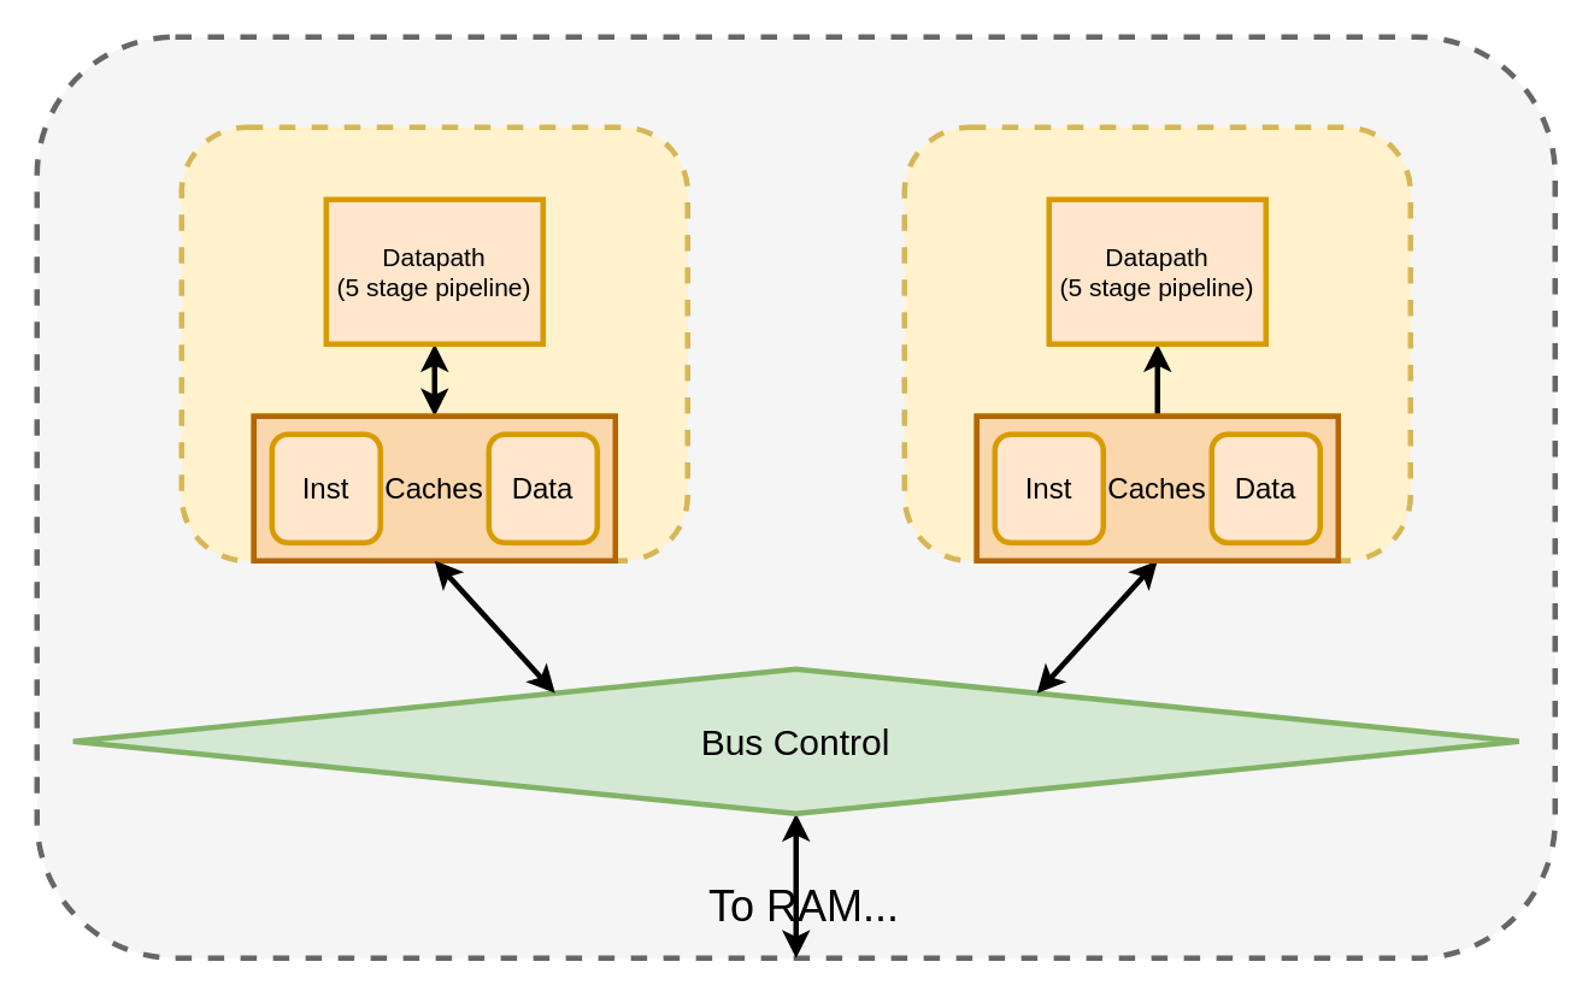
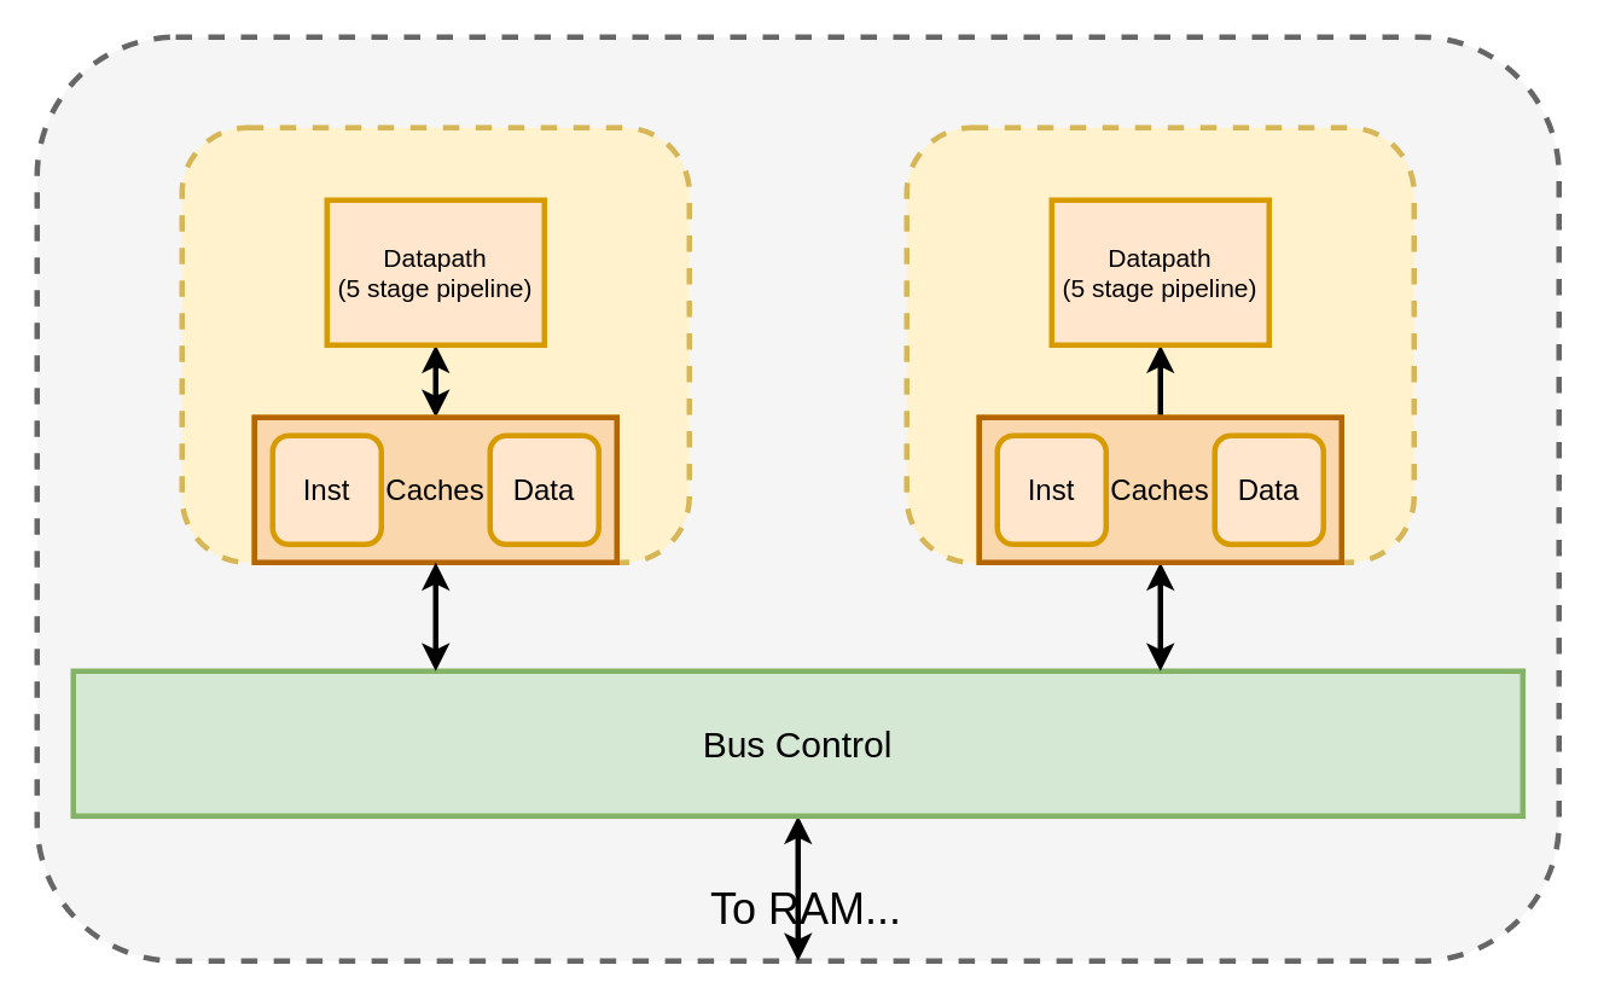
  <mxCell id="0" />
  <mxCell id="1" parent="0" />
  <mxCell id="2" value="" style="rounded=1;whiteSpace=wrap;html=1;dashed=1;fillColor=#f5f5f5;strokeWidth=3;strokeColor=#666666;fontColor=#333333;" parent="1" vertex="1"><mxGeometry x="20" y="20" width="840" height="510" as="geometry" /></mxCell>
  <mxCell id="3" value="" style="rounded=1;whiteSpace=wrap;html=1;dashed=1;fillColor=#fff2cc;strokeWidth=3;strokeColor=#d6b656;" parent="1" vertex="1"><mxGeometry x="100" width="280" height="240" as="geometry" y="70" /></mxCell>
  <mxCell id="4" value="" style="rounded=1;whiteSpace=wrap;html=1;dashed=1;fillColor=#fff2cc;strokeWidth=3;strokeColor=#d6b656;" parent="1" vertex="1"><mxGeometry x="500" width="280" height="240" as="geometry" y="70" /></mxCell>
  <mxCell id="5" style="edgeStyle=none;rounded=0;orthogonalLoop=1;jettySize=auto;html=1;exitX=0.5;exitY=1;exitDx=0;exitDy=0;startArrow=classic;startFill=1;strokeWidth=3;" parent="1" source="6" target="10" edge="1"><mxGeometry relative="1" as="geometry" /></mxCell>
  <mxCell id="6" value="&lt;span style=&quot;font-size: 14px&quot;&gt;Datapath&lt;br&gt;(5 stage pipeline)&lt;br&gt;&lt;/span&gt;" style="rounded=0;whiteSpace=wrap;html=1;strokeWidth=3;fillColor=#ffe6cc;strokeColor=#d79b00;" parent="1" vertex="1"><mxGeometry x="180" y="110" width="120" height="80" as="geometry" /></mxCell>
  <mxCell id="7" style="edgeStyle=none;rounded=0;orthogonalLoop=1;jettySize=auto;html=1;exitX=0.5;exitY=1;exitDx=0;exitDy=0;startArrow=classic;startFill=1;strokeWidth=3;entryX=0.5;entryY=1;entryDx=0;entryDy=0;" parent="1" source="8" edge="1" target="2"><mxGeometry relative="1" as="geometry"><mxPoint x="440" y="630" as="targetPoint" /></mxGeometry></mxCell>
- <mxCell id="8" value="&lt;font style=&quot;font-size: 20px&quot;&gt;Bus Control&lt;/font&gt;" style="rhombus;whiteSpace=wrap;html=1;strokeWidth=3;fillColor=#d5e8d4;strokeColor=#82b366;" parent="1" vertex="1"><mxGeometry x="40" y="370" width="800" height="80" as="geometry" /></mxCell>
+ <mxCell id="8" value="&lt;font style=&quot;font-size: 20px&quot;&gt;Bus Control&lt;/font&gt;" style="rounded=0;whiteSpace=wrap;html=1;strokeWidth=3;fillColor=#d5e8d4;strokeColor=#82b366;" parent="1" vertex="1"><mxGeometry x="40" y="370" width="800" height="80" as="geometry" /></mxCell>
  <mxCell id="9" value="" style="group;fontSize=17;strokeWidth=3;fillColor=#ffe6cc;strokeColor=#d79b00;" parent="1" vertex="1" connectable="0"><mxGeometry x="140" y="230" width="200" height="80" as="geometry" /></mxCell>
  <mxCell id="10" value="&lt;font style=&quot;font-size: 16px&quot;&gt;Caches&lt;/font&gt;" style="rounded=0;whiteSpace=wrap;html=1;strokeWidth=3;fillColor=#fad7ac;strokeColor=#b46504;" parent="9" vertex="1"><mxGeometry width="200" height="80" as="geometry" /></mxCell>
  <mxCell id="11" value="&lt;font style=&quot;font-size: 16px&quot;&gt;Inst&lt;/font&gt;" style="rounded=1;whiteSpace=wrap;html=1;strokeWidth=3;fillColor=#ffe6cc;strokeColor=#d79b00;" parent="9" vertex="1"><mxGeometry x="10" y="10" width="60" height="60" as="geometry" /></mxCell>
  <mxCell id="12" value="&lt;font style=&quot;font-size: 16px&quot;&gt;Data&lt;/font&gt;" style="rounded=1;whiteSpace=wrap;html=1;strokeWidth=3;fillColor=#ffe6cc;strokeColor=#d79b00;" parent="9" vertex="1"><mxGeometry x="130" y="10" width="60" height="60" as="geometry" /></mxCell>
  <mxCell id="13" style="edgeStyle=none;rounded=0;orthogonalLoop=1;jettySize=auto;html=1;exitX=0.5;exitY=1;exitDx=0;exitDy=0;entryX=0.5;entryY=0;entryDx=0;entryDy=0;startArrow=classic;startFill=1;strokeWidth=3;" parent="1" source="14" edge="1"><mxGeometry relative="1" as="geometry"><mxPoint x="640" y="270" as="targetPoint" /></mxGeometry></mxCell>
  <mxCell id="14" value="&lt;span style=&quot;font-size: 14px&quot;&gt;Datapath&lt;/span&gt;&lt;br style=&quot;font-size: 14px&quot;&gt;&lt;span style=&quot;font-size: 14px&quot;&gt;(5 stage pipeline)&lt;/span&gt;" style="rounded=0;whiteSpace=wrap;html=1;strokeWidth=3;fillColor=#ffe6cc;strokeColor=#d79b00;" parent="1" vertex="1"><mxGeometry x="580" y="110" width="120" height="80" as="geometry" /></mxCell>
  <mxCell id="15" style="rounded=0;orthogonalLoop=1;jettySize=auto;html=1;exitX=0.5;exitY=1;exitDx=0;exitDy=0;entryX=0.75;entryY=0;entryDx=0;entryDy=0;startArrow=classic;startFill=1;strokeWidth=3;" parent="1" target="8" edge="1" source="20"><mxGeometry relative="1" as="geometry"><mxPoint x="640" y="350" as="sourcePoint" /></mxGeometry></mxCell>
  <mxCell id="16" style="edgeStyle=none;rounded=0;orthogonalLoop=1;jettySize=auto;html=1;exitX=0.5;exitY=1;exitDx=0;exitDy=0;entryX=0.25;entryY=0;entryDx=0;entryDy=0;startArrow=classic;startFill=1;strokeWidth=3;" parent="1" source="10" target="8" edge="1"><mxGeometry relative="1" as="geometry" /></mxCell>
  <mxCell id="17" value="&lt;font style=&quot;font-size: 24px&quot;&gt;To RAM...&lt;/font&gt;" style="text;html=1;resizable=0;points=[];autosize=1;align=left;verticalAlign=top;spacingTop=-4;strokeWidth=3;" parent="1" vertex="1"><mxGeometry x="390" y="485" width="120" height="20" as="geometry" /></mxCell>
  <mxCell id="18" style="edgeStyle=none;rounded=0;orthogonalLoop=1;jettySize=auto;html=1;exitX=1;exitY=0.25;exitDx=0;exitDy=0;startArrow=classic;startFill=1;strokeWidth=3;" parent="1" source="3" target="3" edge="1"><mxGeometry relative="1" as="geometry" /></mxCell>
  <mxCell id="19" value="" style="group;fontSize=17;strokeWidth=3;fillColor=#ffe6cc;strokeColor=#d79b00;" parent="1" vertex="1" connectable="0"><mxGeometry x="540" y="230" width="200" height="80" as="geometry" /></mxCell>
  <mxCell id="20" value="&lt;font style=&quot;font-size: 16px&quot;&gt;Caches&lt;/font&gt;" style="rounded=0;whiteSpace=wrap;html=1;strokeWidth=3;fillColor=#fad7ac;strokeColor=#b46504;" parent="19" vertex="1"><mxGeometry width="200" height="80" as="geometry" /></mxCell>
  <mxCell id="21" value="&lt;font style=&quot;font-size: 16px&quot;&gt;Inst&lt;/font&gt;" style="rounded=1;whiteSpace=wrap;html=1;strokeWidth=3;fillColor=#ffe6cc;strokeColor=#d79b00;" parent="19" vertex="1"><mxGeometry x="10" y="10" width="60" height="60" as="geometry" /></mxCell>
  <mxCell id="22" value="&lt;font style=&quot;font-size: 16px&quot;&gt;Data&lt;/font&gt;" style="rounded=1;whiteSpace=wrap;html=1;strokeWidth=3;fillColor=#ffe6cc;strokeColor=#d79b00;" parent="19" vertex="1"><mxGeometry x="130" y="10" width="60" height="60" as="geometry" /></mxCell>
